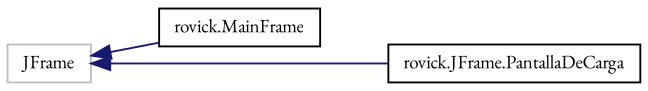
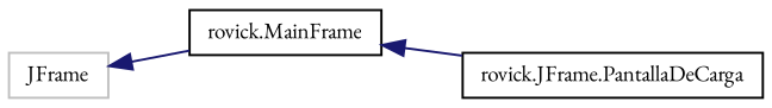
  digraph {
    fontname="EB Garamond"
    rankdir=LR
    node [color=black fillcolor=white fontname="EB Garamond" fontsize=10 shape=record style=filled]
    edge [color=midnightblue dir=back fontname="EB Garamond" fontsize=10 labelfontname=Helvetica labelfontsize=10 style=solid]
    n1 [color=grey75 height=0.2 label=JFrame width=0.4]
    n2 [height=0.2 label="rovick.MainFrame" width=0.4]
    n3 [height=0.2 label="rovick.JFrame.PantallaDeCarga" width=0.4]
    n1 -> n2
-   n1 -> n3
+   n2 -> n3
  }
